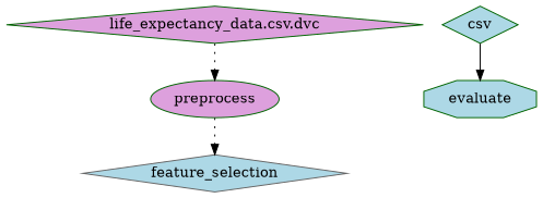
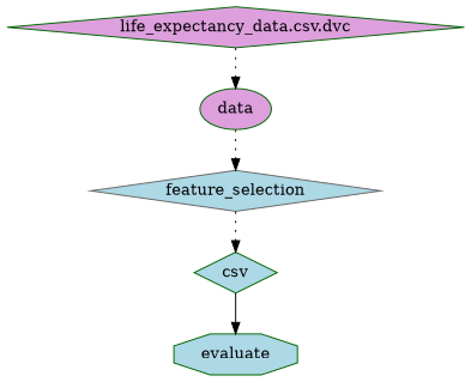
  strict digraph {
    node [color=darkgreen fillcolor=lightblue shape=diamond style=filled]
    edge [style=dotted]
-   preprocess [fillcolor=plum shape=ellipse]
+   preprocess [fillcolor=plum shape=ellipse label=data]
    feature_selection [color=gray40]
    n3 [label=csv]
    evaluate [shape=octagon]
    "life_expectancy_data.csv.dvc" [fillcolor=plum]
    preprocess -> feature_selection
+   feature_selection -> n3
    n3 -> evaluate [style=solid]
    "life_expectancy_data.csv.dvc" -> preprocess
  }
